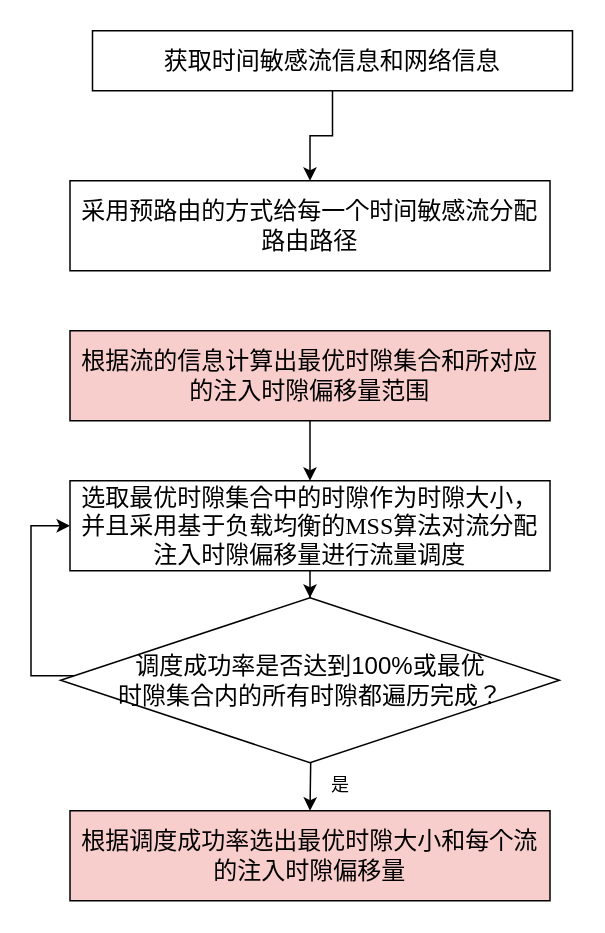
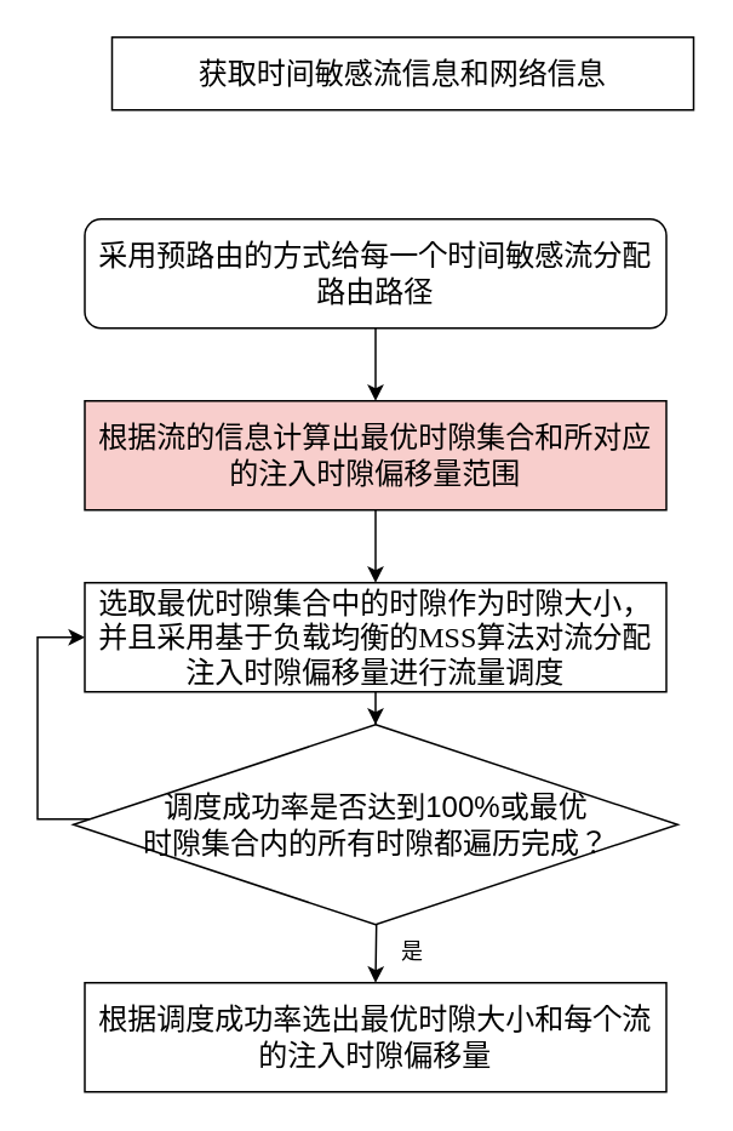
  <mxCell id="0" />
  <mxCell id="1" parent="0" />
- <mxCell id="2" value="" style="edgeStyle=orthogonalEdgeStyle;rounded=0;orthogonalLoop=1;jettySize=auto;html=1;" parent="1" source="3" target="5" edge="1"><mxGeometry relative="1" as="geometry" /></mxCell>
  <mxCell id="3" value="&lt;font face=&quot;Times New Roman&quot; style=&quot;font-size: 16px;&quot;&gt;获取时间敏感流信息和网络信息&lt;/font&gt;" style="rounded=0;whiteSpace=wrap;html=1;" parent="1" vertex="1"><mxGeometry x="61" y="20" width="320" height="40" as="geometry" /></mxCell>
- <mxCell id="5" value="&lt;font face=&quot;Times New Roman&quot; style=&quot;font-size: 16px;&quot;&gt;采用预路由的方式给每一个时间敏感流分配路由路径&lt;/font&gt;" style="whiteSpace=wrap;html=1;rounded=0;" parent="1" vertex="1"><mxGeometry x="46" y="120" width="320" height="60" as="geometry" /></mxCell>
+ <mxCell id="4" value="" style="edgeStyle=orthogonalEdgeStyle;rounded=0;orthogonalLoop=1;jettySize=auto;html=1;" parent="1" source="5" target="7" edge="1"><mxGeometry relative="1" as="geometry" /></mxCell>
+ <mxCell id="5" value="&lt;font face=&quot;Times New Roman&quot; style=&quot;font-size: 16px;&quot;&gt;采用预路由的方式给每一个时间敏感流分配路由路径&lt;/font&gt;" style="whiteSpace=wrap;html=1;rounded=1;" parent="1" vertex="1"><mxGeometry x="46" y="120" width="320" height="60" as="geometry" /></mxCell>
  <mxCell id="6" value="" style="edgeStyle=orthogonalEdgeStyle;rounded=0;orthogonalLoop=1;jettySize=auto;html=1;" parent="1" source="7" target="9" edge="1"><mxGeometry relative="1" as="geometry" /></mxCell>
  <mxCell id="7" value="&lt;font face=&quot;Times New Roman&quot; style=&quot;font-size: 16px;&quot;&gt;根据流的信息计算出最优时隙集合和所对应的注入时隙偏移量范围&lt;/font&gt;" style="whiteSpace=wrap;html=1;rounded=0;fillColor=#f8cecc;" parent="1" vertex="1"><mxGeometry x="46" y="220" width="320" height="60" as="geometry" /></mxCell>
  <mxCell id="8" value="" style="edgeStyle=orthogonalEdgeStyle;rounded=0;orthogonalLoop=1;jettySize=auto;html=1;entryX=0.5;entryY=0;entryDx=0;entryDy=0;" parent="1" source="9" target="13" edge="1"><mxGeometry relative="1" as="geometry"><mxPoint x="206" y="420" as="targetPoint" /></mxGeometry></mxCell>
  <mxCell id="9" value="&lt;font face=&quot;Times New Roman&quot;&gt;&lt;span style=&quot;font-size: 16px;&quot;&gt;选取最优时隙集合中的时隙作为时隙大小，并且采用基于负载均衡的MSS算法对流分配注入时隙偏移量进行流量调度&lt;/span&gt;&lt;/font&gt;" style="whiteSpace=wrap;html=1;rounded=0;" parent="1" vertex="1"><mxGeometry x="46" y="320" width="320" height="60" as="geometry" /></mxCell>
  <mxCell id="10" value="" style="edgeStyle=orthogonalEdgeStyle;rounded=0;orthogonalLoop=1;jettySize=auto;html=1;" parent="1" target="11" edge="1"><mxGeometry relative="1" as="geometry"><mxPoint x="206" y="470" as="sourcePoint" /></mxGeometry></mxCell>
- <mxCell id="11" value="&lt;font face=&quot;Times New Roman&quot;&gt;&lt;span style=&quot;font-size: 16px;&quot;&gt;根据调度成功率选出最优时隙大小和每个流的注入时隙偏移量&lt;/span&gt;&lt;/font&gt;" style="whiteSpace=wrap;html=1;rounded=0;fillColor=#f8cecc;" parent="1" vertex="1"><mxGeometry x="46" y="540" width="320" height="60" as="geometry" /></mxCell>
+ <mxCell id="11" value="&lt;font face=&quot;Times New Roman&quot;&gt;&lt;span style=&quot;font-size: 16px;&quot;&gt;根据调度成功率选出最优时隙大小和每个流的注入时隙偏移量&lt;/span&gt;&lt;/font&gt;" style="whiteSpace=wrap;html=1;rounded=0;" parent="1" vertex="1"><mxGeometry x="46" y="540" width="320" height="60" as="geometry" /></mxCell>
  <mxCell id="12" style="edgeStyle=orthogonalEdgeStyle;rounded=0;orthogonalLoop=1;jettySize=auto;html=1;entryX=0;entryY=0.5;entryDx=0;entryDy=0;" parent="1" source="13" target="9" edge="1"><mxGeometry relative="1" as="geometry"><Array as="points"><mxPoint x="20" y="450" /><mxPoint x="20" y="350" /></Array></mxGeometry></mxCell>
  <mxCell id="13" value="&lt;font style=&quot;font-size: 16px;&quot;&gt;调度成功率是否达到100%或最优&lt;br&gt;时隙集合内的所有时隙都遍历完成？&lt;br&gt;&lt;/font&gt;" style="rhombus;whiteSpace=wrap;html=1;" parent="1" vertex="1"><mxGeometry x="39.75" y="398" width="332.5" height="110" as="geometry" /></mxCell>
  <mxCell id="14" value="是" style="text;html=1;align=center;verticalAlign=middle;resizable=0;points=[];autosize=1;strokeColor=none;fillColor=none;" parent="1" vertex="1"><mxGeometry x="206" y="508" width="40" height="30" as="geometry" /></mxCell>
